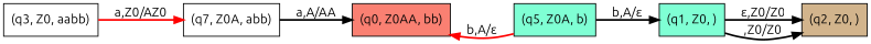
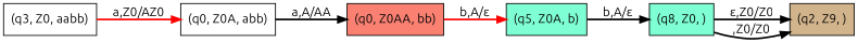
  digraph {
    fontname=Ubuntu
    rankdir=LR
    node [fillcolor=white fontname=Ubuntu shape=box style=filled]
    edge [color=black fontname=Ubuntu penwidth=2]
    n1 [label="(q3, Z0, aabb)"]
-   n2 [label="(q7, Z0A, abb)"]
+   n2 [label="(q0, Z0A, abb)"]
    n3 [fillcolor=salmon label="(q0, Z0AA, bb)"]
    n4 [fillcolor=aquamarine label="(q5, Z0A, b)"]
-   n5 [fillcolor=aquamarine label="(q1, Z0, )"]
-   n6 [fillcolor=tan label="(q2, Z0, )"]
+   n5 [fillcolor=aquamarine label="(q8, Z0, )"]
+   n6 [fillcolor=tan label="(q2, Z9, )"]
    n1 -> n2 [color=red label="a,Z0/AZ0"]
    n2 -> n3 [label="a,A/AA"]
-   n4 -> n3 [color=red label="b,A/ε"]
+   n3 -> n4 [color=red label="b,A/ε"]
    n4 -> n5 [label="b,A/ε"]
    n5 -> n6 [label="ε,Z0/Z0"]
    n5 -> n6 [label=",Z0/Z0"]
  }
